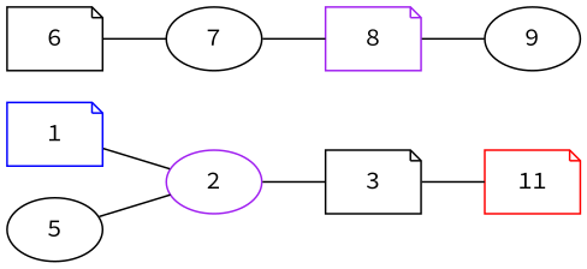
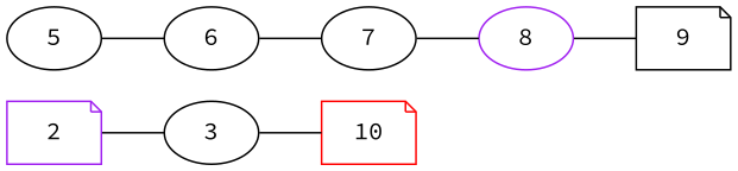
  graph {
    fontname="Source Code Pro"
    rankdir=LR
    node [fontname="Source Code Pro" shape=ellipse]
    edge [fontname="Source Code Pro"]
-   1 [color=blue shape=note]
-   2 [color=purple]
-   3 [shape=note]
-   10 [color=red shape=note label=11]
+   2 [color=purple shape=note]
+   3
+   10 [color=red shape=note]
    5 [color=black]
-   6 [shape=note]
+   6
    7
-   8 [color=purple shape=note]
-   9
-   1 -- 2
+   8 [color=purple]
+   9 [shape=note]
    2 -- 3
    3 -- 10
-   5 -- 2
+   5 -- 6
    6 -- 7
    7 -- 8
    8 -- 9
  }
